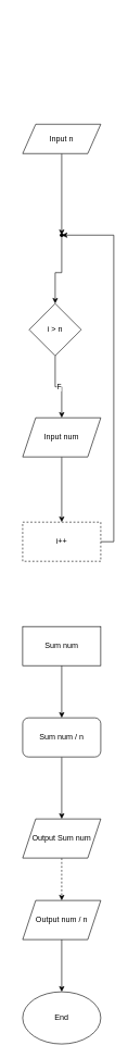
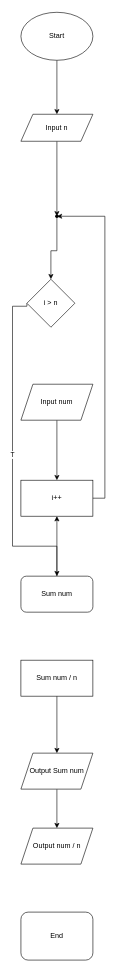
  <mxCell id="0" />
  <mxCell id="1" parent="0" />
+ <mxCell id="2" value="" style="edgeStyle=orthogonalEdgeStyle;rounded=0;orthogonalLoop=1;jettySize=auto;html=1;" edge="1" parent="1" source="3" target="5"><mxGeometry relative="1" as="geometry" /></mxCell>
+ <mxCell id="3" value="Start" style="ellipse;whiteSpace=wrap;html=1;" vertex="1" parent="1"><mxGeometry x="34" y="20" width="120" height="80" as="geometry" /></mxCell>
  <mxCell id="4" value="" style="edgeStyle=orthogonalEdgeStyle;rounded=0;orthogonalLoop=1;jettySize=auto;html=1;" edge="1" parent="1" source="5" target="12"><mxGeometry relative="1" as="geometry" /></mxCell>
  <mxCell id="5" value="Input n" style="shape=parallelogram;perimeter=parallelogramPerimeter;whiteSpace=wrap;html=1;fixedSize=1;" vertex="1" parent="1"><mxGeometry x="34" y="190" width="120" height="45" as="geometry" /></mxCell>
- <mxCell id="6" value="F" style="edgeStyle=orthogonalEdgeStyle;rounded=0;orthogonalLoop=1;jettySize=auto;html=1;" edge="1" parent="1" source="8" target="10"><mxGeometry relative="1" as="geometry" /></mxCell>
+ <mxCell id="7" value="T" style="edgeStyle=orthogonalEdgeStyle;rounded=0;orthogonalLoop=1;jettySize=auto;html=1;exitX=0;exitY=0.5;exitDx=0;exitDy=0;entryX=0.5;entryY=0;entryDx=0;entryDy=0;" edge="1" parent="1" source="8" target="14"><mxGeometry relative="1" as="geometry"><Array as="points"><mxPoint x="20" y="510" /><mxPoint x="20" y="910" /><mxPoint x="94" y="910" /></Array></mxGeometry></mxCell>
  <mxCell id="8" value="i &amp;gt; n" style="rhombus;whiteSpace=wrap;html=1;" vertex="1" parent="1"><mxGeometry x="44" y="465" width="80" height="80" as="geometry" /></mxCell>
  <mxCell id="9" value="" style="edgeStyle=orthogonalEdgeStyle;rounded=0;orthogonalLoop=1;jettySize=auto;html=1;" edge="1" parent="1" source="10" target="22"><mxGeometry relative="1" as="geometry" /></mxCell>
  <mxCell id="10" value="Input num" style="shape=parallelogram;perimeter=parallelogramPerimeter;whiteSpace=wrap;html=1;fixedSize=1;" vertex="1" parent="1"><mxGeometry x="34" y="640" width="120" height="60" as="geometry" /></mxCell>
  <mxCell id="11" value="" style="edgeStyle=orthogonalEdgeStyle;rounded=0;orthogonalLoop=1;jettySize=auto;html=1;" edge="1" parent="1" source="12" target="8"><mxGeometry relative="1" as="geometry" /></mxCell>
  <mxCell id="12" value="" style="shape=waypoint;sketch=0;size=6;pointerEvents=1;points=[];fillColor=default;resizable=0;rotatable=0;perimeter=centerPerimeter;snapToPoint=1;" vertex="1" parent="1"><mxGeometry x="84" y="350" width="20" height="20" as="geometry" /></mxCell>
- <mxCell id="13" value="" style="edgeStyle=orthogonalEdgeStyle;rounded=0;orthogonalLoop=1;jettySize=auto;html=1;" edge="1" parent="1" source="14" target="16"><mxGeometry relative="1" as="geometry" /></mxCell>
- <mxCell id="14" value="Sum num" style="rounded=0;whiteSpace=wrap;html=1;" vertex="1" parent="1"><mxGeometry x="34" y="960" width="120" height="60" as="geometry" /></mxCell>
+ <mxCell id="13" value="" style="edgeStyle=orthogonalEdgeStyle;rounded=0;orthogonalLoop=1;jettySize=auto;html=1;" edge="1" parent="1" source="14" target="22"><mxGeometry relative="1" as="geometry" /></mxCell>
+ <mxCell id="14" value="Sum num" style="whiteSpace=wrap;html=1;rounded=1;" vertex="1" parent="1"><mxGeometry x="34" y="960" width="120" height="60" as="geometry" /></mxCell>
  <mxCell id="15" value="" style="edgeStyle=orthogonalEdgeStyle;rounded=0;orthogonalLoop=1;jettySize=auto;html=1;" edge="1" parent="1" source="16" target="18"><mxGeometry relative="1" as="geometry" /></mxCell>
- <mxCell id="16" value="Sum num / n" style="whiteSpace=wrap;html=1;rounded=1;" vertex="1" parent="1"><mxGeometry x="34" y="1100" width="120" height="60" as="geometry" /></mxCell>
- <mxCell id="17" value="" style="edgeStyle=orthogonalEdgeStyle;rounded=0;orthogonalLoop=1;jettySize=auto;html=1;dashed=1;" edge="1" parent="1" source="18" target="20"><mxGeometry relative="1" as="geometry" /></mxCell>
+ <mxCell id="16" value="Sum num / n" style="whiteSpace=wrap;html=1;rounded=0;" vertex="1" parent="1"><mxGeometry x="34" y="1100" width="120" height="60" as="geometry" /></mxCell>
+ <mxCell id="17" value="" style="edgeStyle=orthogonalEdgeStyle;rounded=0;orthogonalLoop=1;jettySize=auto;html=1;" edge="1" parent="1" source="18" target="20"><mxGeometry relative="1" as="geometry" /></mxCell>
  <mxCell id="18" value="Output Sum num" style="shape=parallelogram;perimeter=parallelogramPerimeter;whiteSpace=wrap;html=1;fixedSize=1;rounded=0;" vertex="1" parent="1"><mxGeometry x="34" y="1255" width="120" height="60" as="geometry" /></mxCell>
- <mxCell id="19" value="" style="edgeStyle=orthogonalEdgeStyle;rounded=0;orthogonalLoop=1;jettySize=auto;html=1;" edge="1" parent="1" source="20" target="21"><mxGeometry relative="1" as="geometry" /></mxCell>
  <mxCell id="20" value="Output num / n" style="shape=parallelogram;perimeter=parallelogramPerimeter;whiteSpace=wrap;html=1;fixedSize=1;rounded=0;" vertex="1" parent="1"><mxGeometry x="34" y="1380" width="120" height="60" as="geometry" /></mxCell>
- <mxCell id="21" value="End" style="ellipse;whiteSpace=wrap;html=1;" vertex="1" parent="1"><mxGeometry x="34" y="1520" width="120" height="80" as="geometry" /></mxCell>
- <mxCell id="22" value="i++" style="rounded=0;whiteSpace=wrap;html=1;dashed=1;" vertex="1" parent="1"><mxGeometry x="34" y="800" width="120" height="60" as="geometry" /></mxCell>
+ <mxCell id="21" value="End" style="whiteSpace=wrap;html=1;rounded=1;" vertex="1" parent="1"><mxGeometry x="34" y="1520" width="120" height="80" as="geometry" /></mxCell>
+ <mxCell id="22" value="i++" style="rounded=0;whiteSpace=wrap;html=1;" vertex="1" parent="1"><mxGeometry x="34" y="800" width="120" height="60" as="geometry" /></mxCell>
  <mxCell id="23" style="edgeStyle=orthogonalEdgeStyle;rounded=0;orthogonalLoop=1;jettySize=auto;html=1;exitX=1;exitY=0.5;exitDx=0;exitDy=0;entryX=0.86;entryY=0.54;entryDx=0;entryDy=0;entryPerimeter=0;" edge="1" parent="1" source="22" target="12"><mxGeometry relative="1" as="geometry"><Array as="points"><mxPoint x="174" y="830" /><mxPoint x="174" y="360" /></Array></mxGeometry></mxCell>
